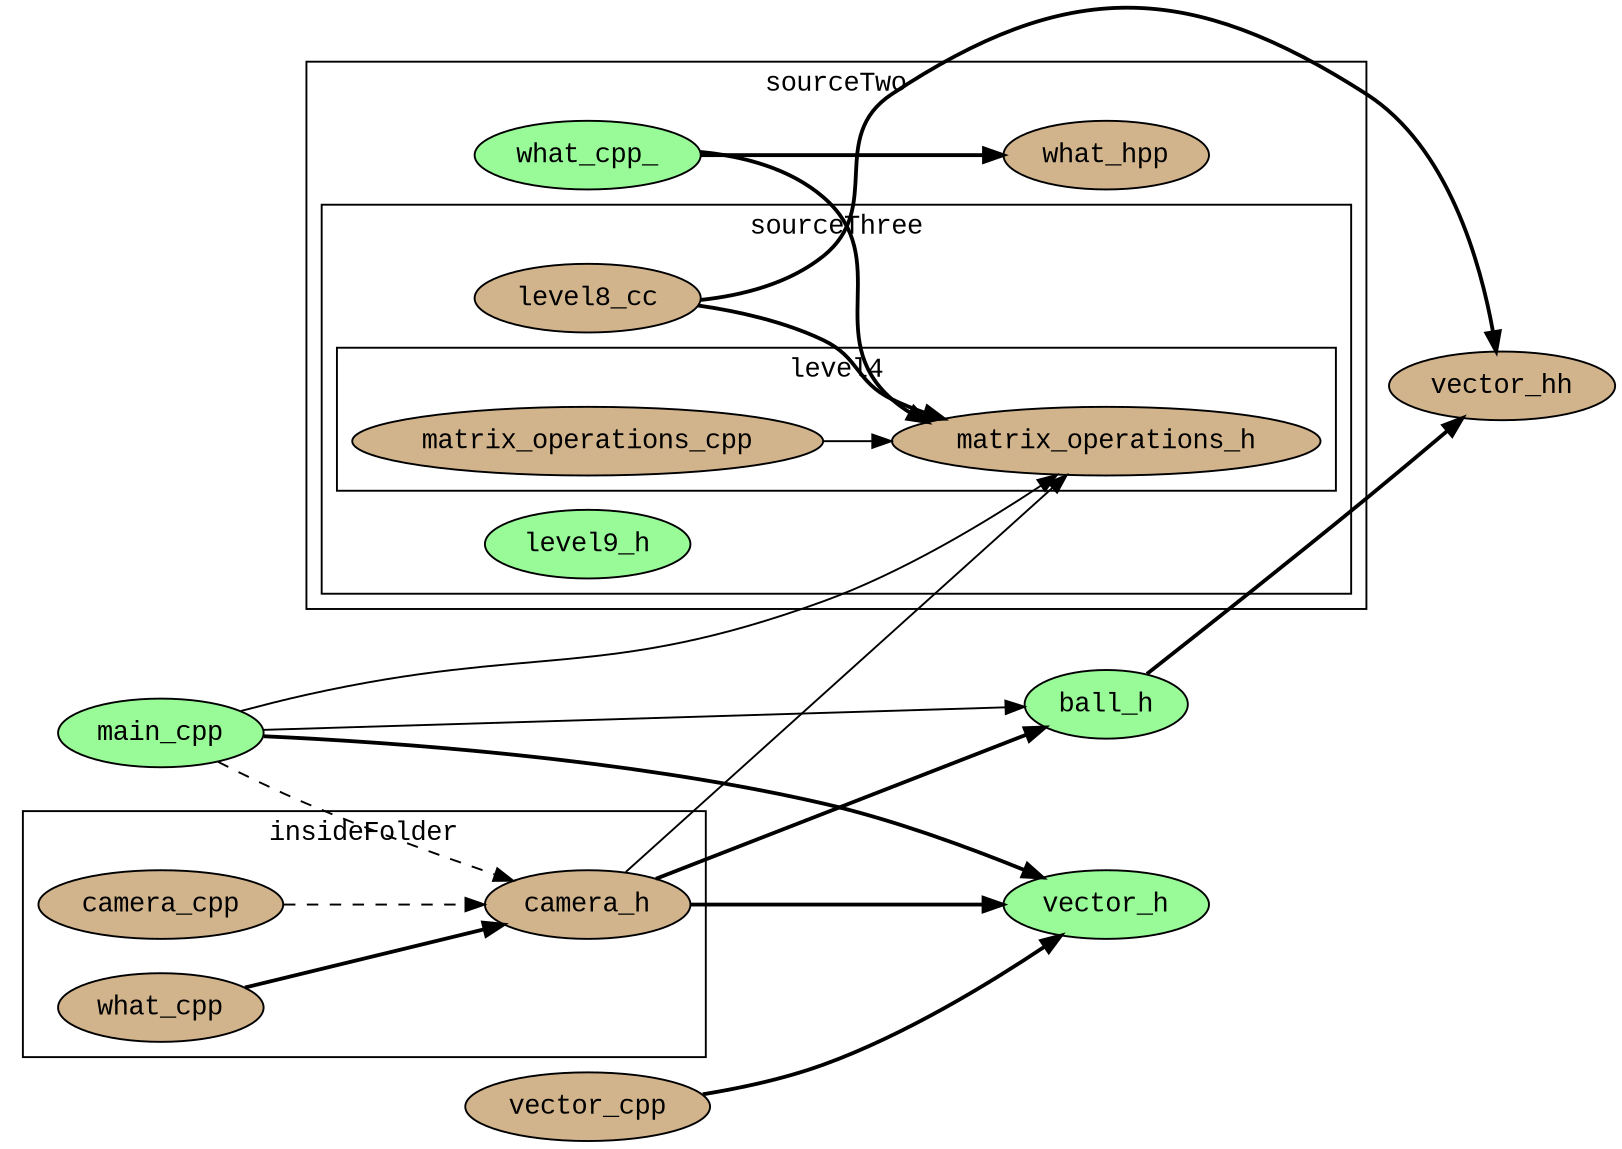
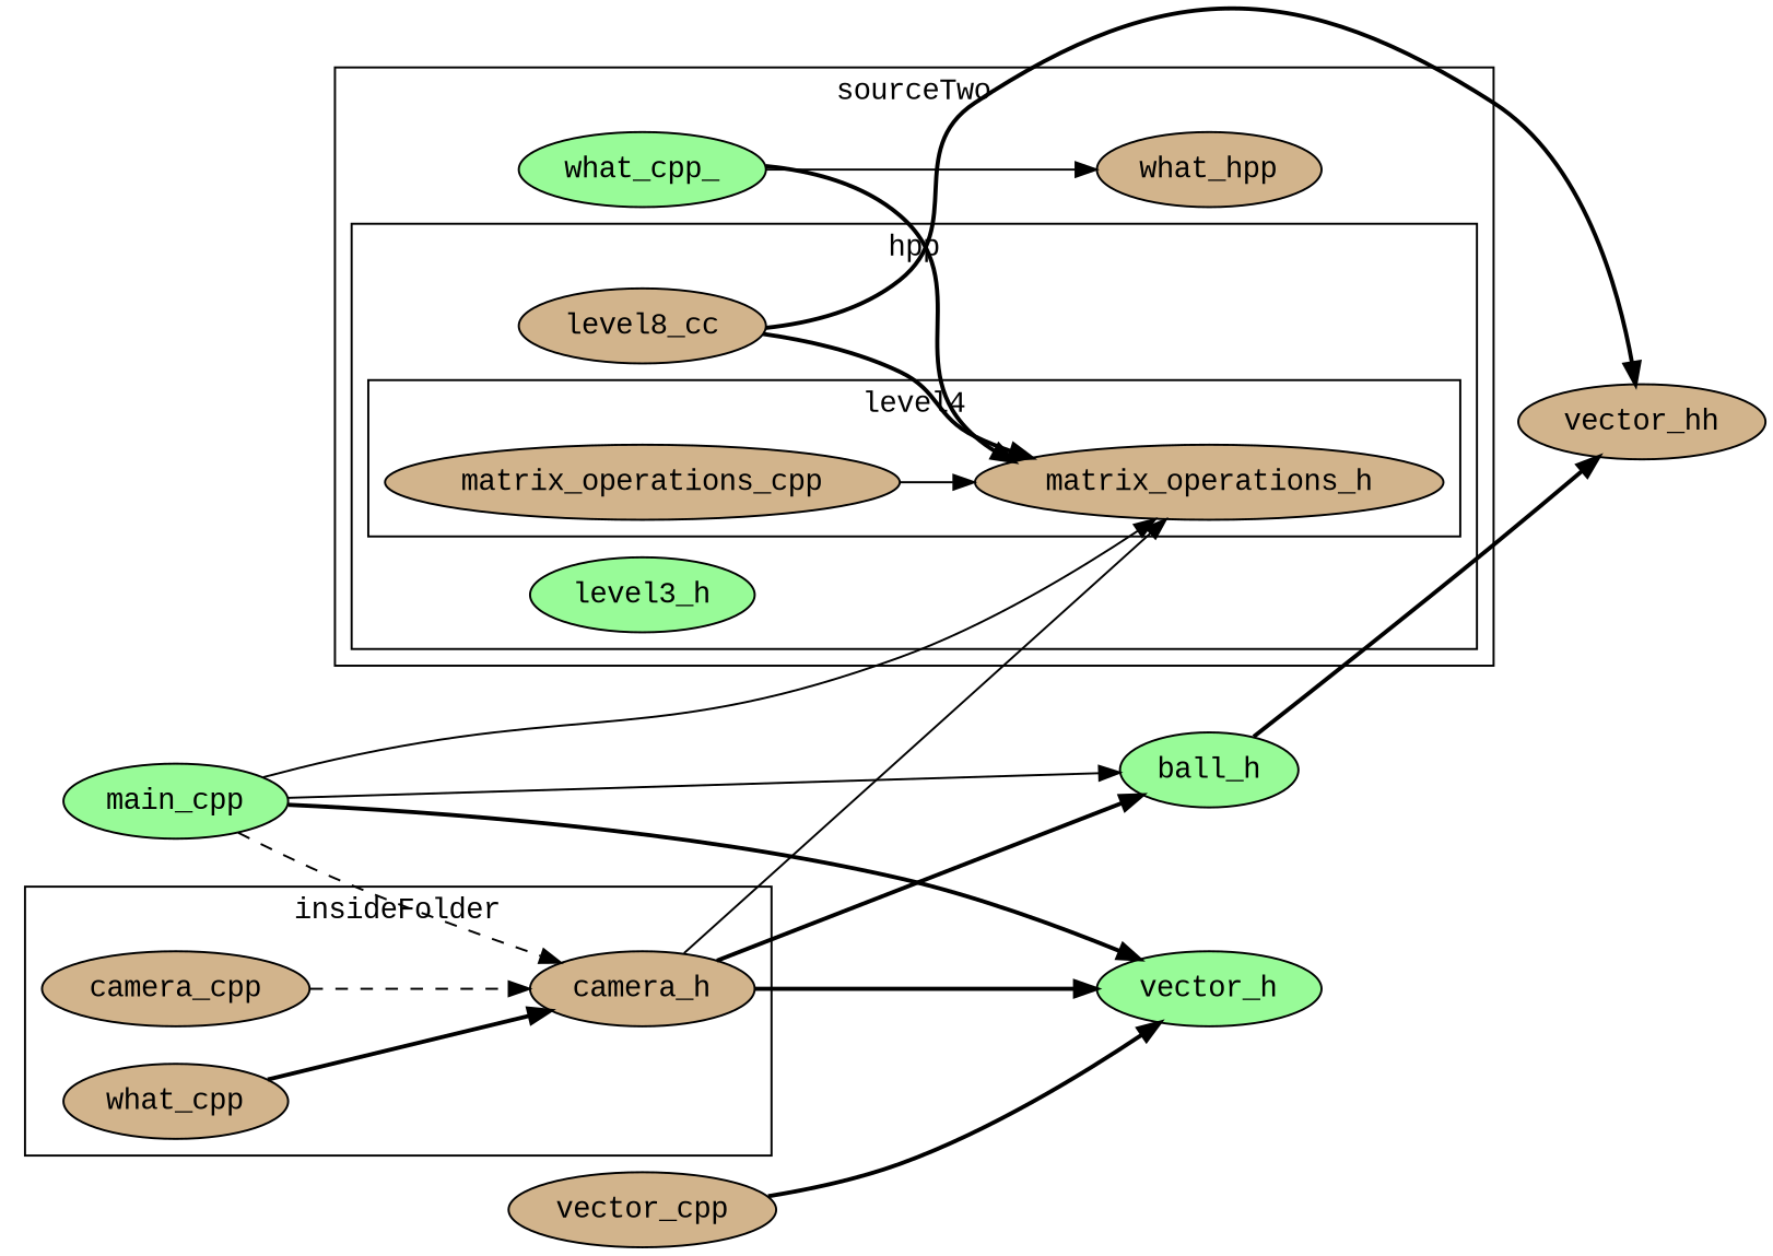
  digraph {
    fontname="Liberation Mono"
    rankdir=LR
    node [fillcolor=tan fontname="Liberation Mono" style=filled]
    edge [fontname="Liberation Mono" style=bold]
    matrix_operations_cpp
    matrix_operations_h
    n3 [label=level8_cc]
-   level3_h [fillcolor=palegreen label=level9_h]
+   level3_h [fillcolor=palegreen]
    what_cpp_ [fillcolor=palegreen]
    what_hpp
    camera_cpp
    camera_h
    what_cpp
    vector_hh
    ball_h [fillcolor=palegreen]
    vector_h [fillcolor=palegreen]
    main_cpp [fillcolor=palegreen]
    vector_cpp
    subgraph cluster_1 {
      label=sourceTwo
      what_cpp_
      what_hpp
      subgraph cluster_2 {
-       label=sourceThree
+       label=hpp
        n3
        level3_h
        subgraph cluster_3 {
          label=level4
          matrix_operations_cpp
          matrix_operations_h
        }
      }
    }
    subgraph cluster_4 {
      label=insideFolder
      camera_cpp
      camera_h
      what_cpp
    }
    matrix_operations_cpp -> matrix_operations_h [style=solid]
    n3 -> matrix_operations_h
    n3 -> vector_hh
    what_cpp_ -> matrix_operations_h
-   what_cpp_ -> what_hpp
+   what_cpp_ -> what_hpp [style=solid]
    camera_cpp -> camera_h [style=dashed]
    camera_h -> matrix_operations_h [style=solid]
    camera_h -> ball_h
    camera_h -> vector_h
    what_cpp -> camera_h
    ball_h -> vector_hh
    main_cpp -> matrix_operations_h [style=solid]
    main_cpp -> camera_h [style=dashed]
    main_cpp -> ball_h [style=solid]
    main_cpp -> vector_h
    vector_cpp -> vector_h
  }
